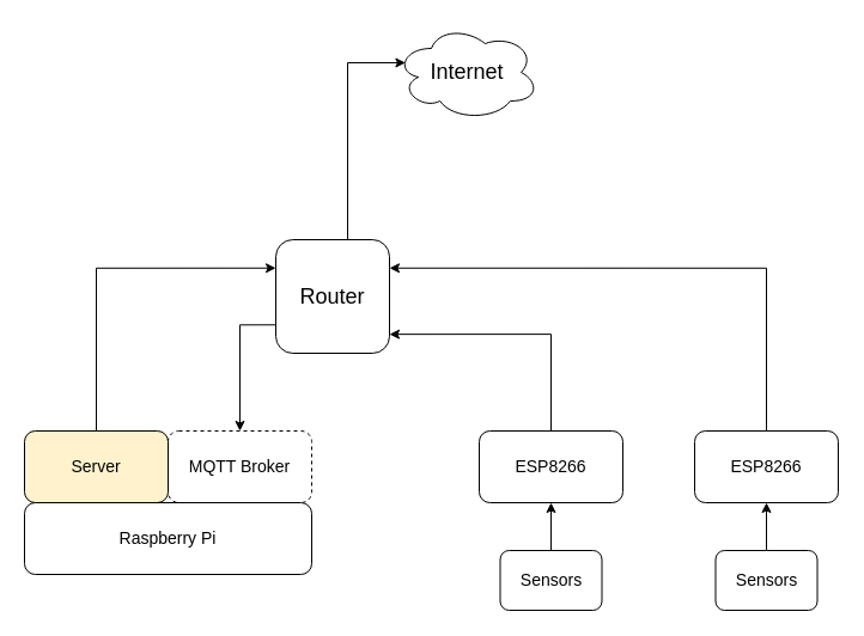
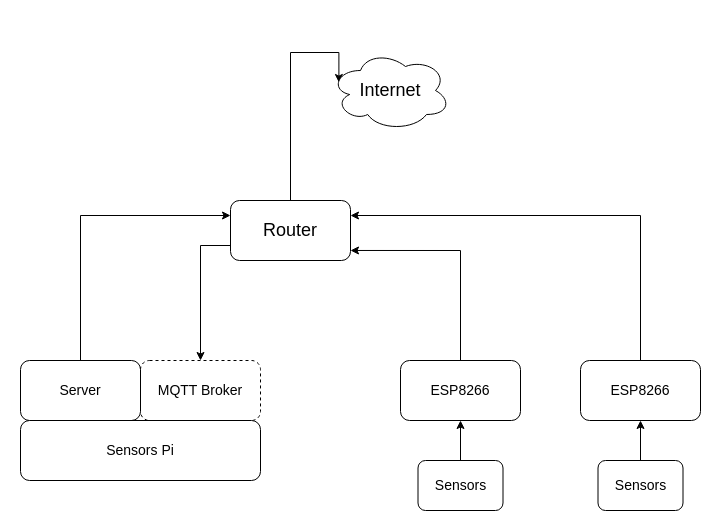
  <mxCell id="0" />
  <mxCell id="1" parent="0" />
  <mxCell id="2" style="edgeStyle=orthogonalEdgeStyle;rounded=0;orthogonalLoop=1;jettySize=auto;html=1;exitX=0.5;exitY=0;exitDx=0;exitDy=0;entryX=0.07;entryY=0.4;entryDx=0;entryDy=0;entryPerimeter=0;" edge="1" parent="1" source="4" target="17"><mxGeometry relative="1" as="geometry"><mxPoint x="300" y="120" as="targetPoint" /><Array as="points"><mxPoint x="290" y="52" /></Array></mxGeometry></mxCell>
  <mxCell id="3" style="edgeStyle=orthogonalEdgeStyle;rounded=0;orthogonalLoop=1;jettySize=auto;html=1;exitX=0;exitY=0.75;exitDx=0;exitDy=0;entryX=0.5;entryY=0;entryDx=0;entryDy=0;" edge="1" parent="1" source="4" target="5"><mxGeometry relative="1" as="geometry" /></mxCell>
- <mxCell id="4" value="&lt;font style=&quot;font-size: 18px;&quot;&gt;Router&lt;/font&gt;" style="rounded=1;whiteSpace=wrap;html=1;" vertex="1" parent="1"><mxGeometry x="230" y="200" width="95" height="95" as="geometry" /></mxCell>
+ <mxCell id="4" value="&lt;font style=&quot;font-size: 18px;&quot;&gt;Router&lt;/font&gt;" style="rounded=1;whiteSpace=wrap;html=1;" vertex="1" parent="1"><mxGeometry x="230" y="200" width="120" height="60" as="geometry" /></mxCell>
  <mxCell id="5" value="&lt;font style=&quot;font-size: 14px;&quot;&gt;MQTT Broker&lt;/font&gt;" style="rounded=1;whiteSpace=wrap;html=1;dashed=1;" vertex="1" parent="1"><mxGeometry x="140" y="360" width="120" height="60" as="geometry" /></mxCell>
  <mxCell id="6" style="edgeStyle=orthogonalEdgeStyle;rounded=0;orthogonalLoop=1;jettySize=auto;html=1;exitX=0.5;exitY=0;exitDx=0;exitDy=0;entryX=0;entryY=0.25;entryDx=0;entryDy=0;" edge="1" parent="1" source="7" target="4"><mxGeometry relative="1" as="geometry" /></mxCell>
- <mxCell id="7" value="&lt;font style=&quot;font-size: 14px;&quot;&gt;Server&lt;/font&gt;" style="rounded=1;whiteSpace=wrap;html=1;fillColor=#fff2cc;" vertex="1" parent="1"><mxGeometry x="20" y="360" width="120" height="60" as="geometry" /></mxCell>
- <mxCell id="8" value="&lt;font style=&quot;font-size: 14px;&quot;&gt;Raspberry Pi&lt;/font&gt;" style="rounded=1;whiteSpace=wrap;html=1;" vertex="1" parent="1"><mxGeometry x="20" y="420" width="240" height="60" as="geometry" /></mxCell>
+ <mxCell id="7" value="&lt;font style=&quot;font-size: 14px;&quot;&gt;Server&lt;/font&gt;" style="rounded=1;whiteSpace=wrap;html=1;" vertex="1" parent="1"><mxGeometry x="20" y="360" width="120" height="60" as="geometry" /></mxCell>
+ <mxCell id="8" value="&lt;font style=&quot;font-size: 14px;&quot;&gt;Sensors Pi&lt;/font&gt;" style="rounded=1;whiteSpace=wrap;html=1;" vertex="1" parent="1"><mxGeometry x="20" y="420" width="240" height="60" as="geometry" /></mxCell>
  <mxCell id="9" style="edgeStyle=orthogonalEdgeStyle;rounded=0;orthogonalLoop=1;jettySize=auto;html=1;exitX=0.5;exitY=0;exitDx=0;exitDy=0;entryX=1;entryY=0.833;entryDx=0;entryDy=0;entryPerimeter=0;" edge="1" parent="1" source="10" target="4"><mxGeometry relative="1" as="geometry"><mxPoint x="459.636" y="240" as="targetPoint" /></mxGeometry></mxCell>
  <mxCell id="10" value="&lt;font style=&quot;font-size: 14px;&quot;&gt;ESP8266&lt;/font&gt;" style="rounded=1;whiteSpace=wrap;html=1;" vertex="1" parent="1"><mxGeometry x="400" y="360" width="120" height="60" as="geometry" /></mxCell>
  <mxCell id="11" style="edgeStyle=orthogonalEdgeStyle;rounded=0;orthogonalLoop=1;jettySize=auto;html=1;exitX=0.5;exitY=0;exitDx=0;exitDy=0;entryX=1;entryY=0.25;entryDx=0;entryDy=0;" edge="1" parent="1" source="12" target="4"><mxGeometry relative="1" as="geometry" /></mxCell>
  <mxCell id="12" value="&lt;font style=&quot;font-size: 14px;&quot;&gt;ESP8266&lt;/font&gt;" style="rounded=1;whiteSpace=wrap;html=1;" vertex="1" parent="1"><mxGeometry x="580" y="360" width="120" height="60" as="geometry" /></mxCell>
  <mxCell id="13" style="edgeStyle=orthogonalEdgeStyle;rounded=0;orthogonalLoop=1;jettySize=auto;html=1;exitX=0.5;exitY=0;exitDx=0;exitDy=0;entryX=0.5;entryY=1;entryDx=0;entryDy=0;" edge="1" parent="1" source="14" target="10"><mxGeometry relative="1" as="geometry" /></mxCell>
  <mxCell id="14" value="&lt;font style=&quot;font-size: 14px;&quot;&gt;Sensors&lt;/font&gt;" style="rounded=1;whiteSpace=wrap;html=1;" vertex="1" parent="1"><mxGeometry x="417.5" y="460" width="85" height="50" as="geometry" /></mxCell>
  <mxCell id="15" style="edgeStyle=orthogonalEdgeStyle;rounded=0;orthogonalLoop=1;jettySize=auto;html=1;exitX=0.5;exitY=0;exitDx=0;exitDy=0;entryX=0.5;entryY=1;entryDx=0;entryDy=0;" edge="1" parent="1" source="16" target="12"><mxGeometry relative="1" as="geometry" /></mxCell>
  <mxCell id="16" value="&lt;font style=&quot;font-size: 14px;&quot;&gt;Sensors&lt;/font&gt;" style="rounded=1;whiteSpace=wrap;html=1;" vertex="1" parent="1"><mxGeometry x="597.5" y="460" width="85" height="50" as="geometry" /></mxCell>
- <mxCell id="17" value="&lt;font style=&quot;font-size: 18px;&quot;&gt;Internet&lt;/font&gt;" style="ellipse;shape=cloud;whiteSpace=wrap;html=1;" vertex="1" parent="1"><mxGeometry x="330" y="20" width="120" height="80" as="geometry" /></mxCell>
+ <mxCell id="17" value="&lt;font style=&quot;font-size: 18px;&quot;&gt;Internet&lt;/font&gt;" style="ellipse;shape=cloud;whiteSpace=wrap;html=1;" vertex="1" parent="1"><mxGeometry x="330" y="50" width="120" height="80" as="geometry" /></mxCell>
